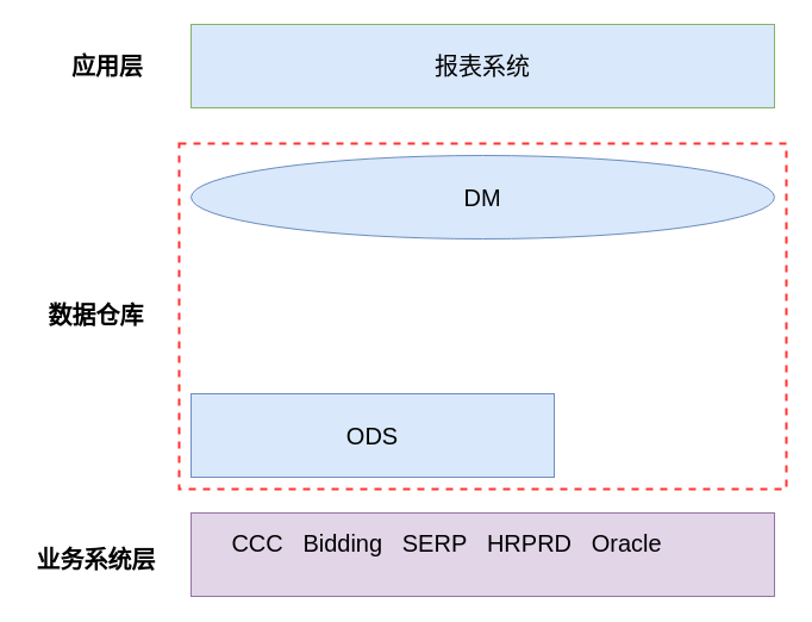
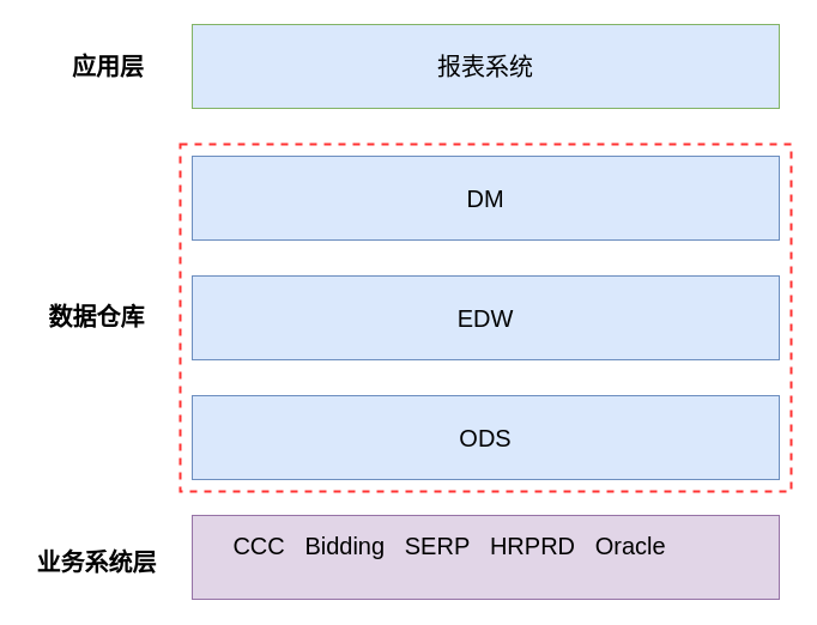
  <mxCell id="0" />
  <mxCell id="1" parent="0" />
  <mxCell id="2" value="" style="whiteSpace=wrap;html=1;fontSize=17;dashed=1;shadow=0;strokeColor=#FF3333;glass=1;fillColor=none;strokeWidth=2;" parent="1" vertex="1"><mxGeometry x="150" y="120" width="510" height="290" as="geometry" /></mxCell>
- <mxCell id="4" value="&lt;font style=&quot;font-size: 20px&quot;&gt;ODS&lt;/font&gt;" style="whiteSpace=wrap;html=1;fillColor=#dae8fc;strokeColor=#6c8ebf;" parent="1" vertex="1"><mxGeometry x="160" y="330" width="305" height="70" as="geometry" /></mxCell>
+ <mxCell id="3" value="&lt;font style=&quot;font-size: 20px&quot;&gt;EDW&lt;/font&gt;" style="whiteSpace=wrap;html=1;fillColor=#dae8fc;strokeColor=#6c8ebf;" parent="1" vertex="1"><mxGeometry x="160" y="230" width="490" height="70" as="geometry" /></mxCell>
+ <mxCell id="4" value="&lt;font style=&quot;font-size: 20px&quot;&gt;ODS&lt;/font&gt;" style="whiteSpace=wrap;html=1;fillColor=#dae8fc;strokeColor=#6c8ebf;" parent="1" vertex="1"><mxGeometry x="160" y="330" width="490" height="70" as="geometry" /></mxCell>
  <mxCell id="5" value="" style="whiteSpace=wrap;html=1;fillColor=#e1d5e7;strokeColor=#9673a6;" parent="1" vertex="1"><mxGeometry x="160" y="430" width="490" height="70" as="geometry" /></mxCell>
  <mxCell id="6" value="&lt;font size=&quot;1&quot;&gt;&lt;b style=&quot;font-size: 20px&quot;&gt;业务系统层&lt;/b&gt;&lt;/font&gt;" style="text;html=1;align=center;verticalAlign=middle;resizable=0;points=[];autosize=1;fontSize=17;" parent="1" vertex="1"><mxGeometry x="20" y="455" width="120" height="30" as="geometry" /></mxCell>
- <mxCell id="7" value="&lt;font style=&quot;font-size: 20px&quot;&gt;DM&lt;/font&gt;" style="ellipse;whiteSpace=wrap;html=1;fillColor=#dae8fc;strokeColor=#6c8ebf;" parent="1" vertex="1"><mxGeometry x="160" y="130" width="490" height="70" as="geometry" /></mxCell>
+ <mxCell id="7" value="&lt;font style=&quot;font-size: 20px&quot;&gt;DM&lt;/font&gt;" style="whiteSpace=wrap;html=1;fillColor=#dae8fc;strokeColor=#6c8ebf;" parent="1" vertex="1"><mxGeometry x="160" y="130" width="490" height="70" as="geometry" /></mxCell>
  <mxCell id="8" value="&lt;font size=&quot;1&quot;&gt;&lt;b style=&quot;font-size: 20px&quot;&gt;数据仓库&lt;/b&gt;&lt;/font&gt;" style="text;html=1;align=center;verticalAlign=middle;resizable=0;points=[];autosize=1;fontSize=17;" parent="1" vertex="1"><mxGeometry x="30" y="250" width="100" height="30" as="geometry" /></mxCell>
  <mxCell id="9" value="&lt;span style=&quot;font-size: 20px&quot;&gt;报表系统&lt;/span&gt;" style="whiteSpace=wrap;html=1;fillColor=#dae8fc;strokeColor=#82b366;" parent="1" vertex="1"><mxGeometry x="160" y="20" width="490" height="70" as="geometry" /></mxCell>
  <mxCell id="10" value="&lt;font style=&quot;font-size: 20px&quot;&gt;CCC&amp;nbsp; &amp;nbsp;Bidding&amp;nbsp; &amp;nbsp;SERP&amp;nbsp; &amp;nbsp;HRPRD&amp;nbsp; &amp;nbsp;Oracle&lt;/font&gt;" style="text;html=1;strokeColor=none;fillColor=none;align=center;verticalAlign=middle;whiteSpace=wrap;glass=1;" parent="1" vertex="1"><mxGeometry x="175" y="445" width="400" height="20" as="geometry" /></mxCell>
  <mxCell id="11" value="&lt;font size=&quot;1&quot;&gt;&lt;b style=&quot;font-size: 20px&quot;&gt;应用层&lt;/b&gt;&lt;/font&gt;" style="text;html=1;strokeColor=none;fillColor=none;align=center;verticalAlign=middle;whiteSpace=wrap;glass=1;" parent="1" vertex="1"><mxGeometry x="45" y="45" width="90" height="20" as="geometry" /></mxCell>
